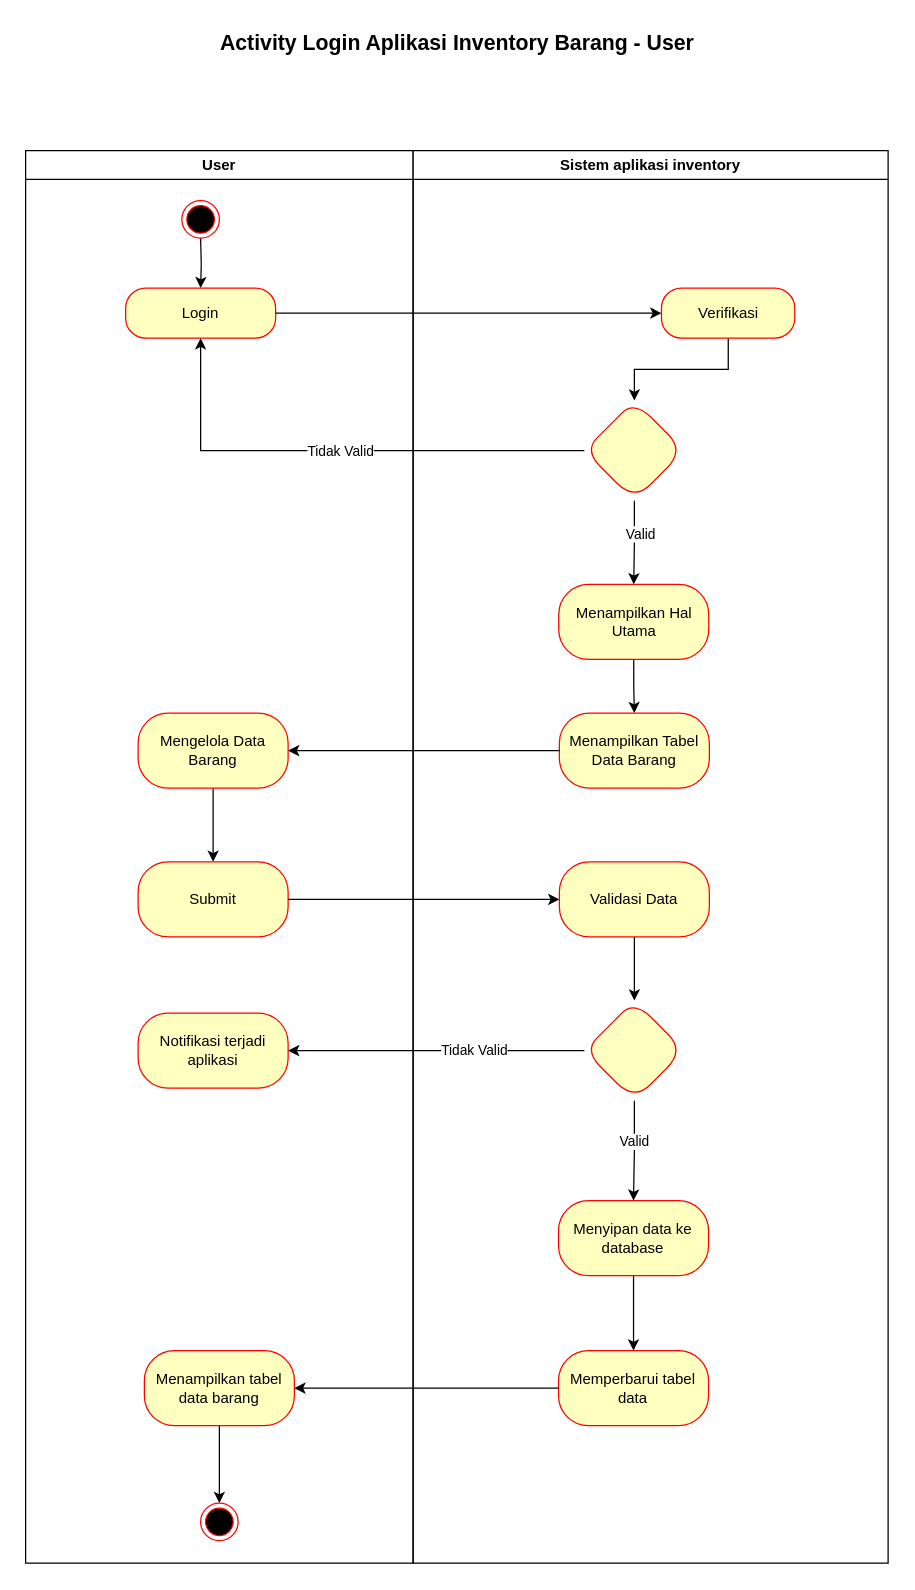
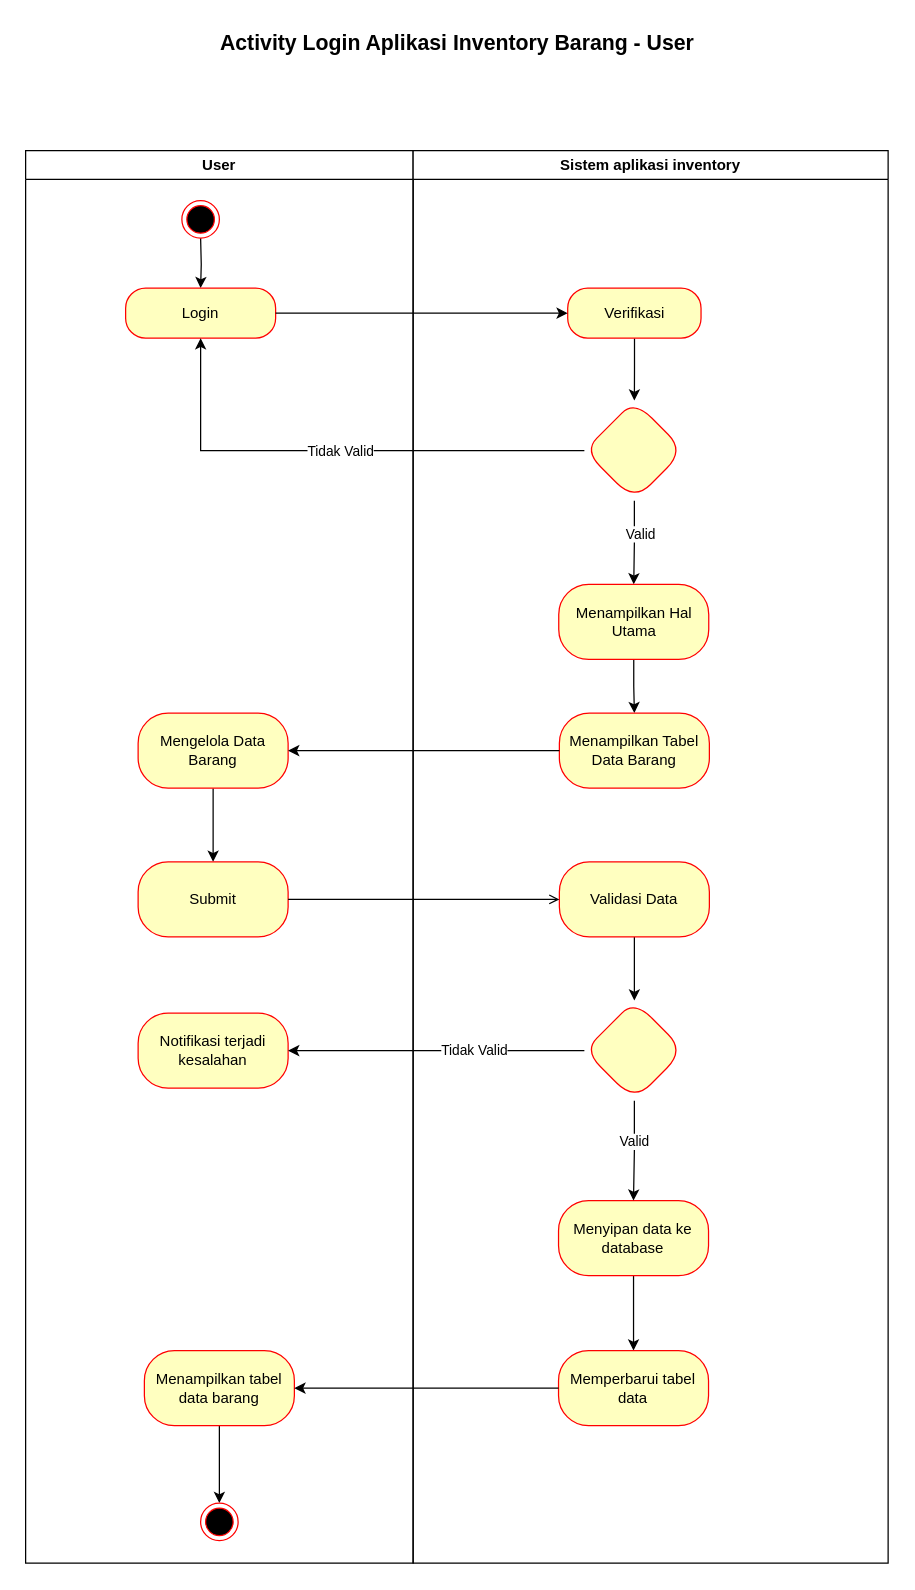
  <mxCell id="0" />
  <mxCell id="1" parent="0" />
  <mxCell id="2" value="User" style="swimlane;whiteSpace=wrap;html=1;startSize=23;" parent="1" vertex="1"><mxGeometry x="20" y="120" width="310" height="1130" as="geometry" /></mxCell>
  <mxCell id="3" style="edgeStyle=orthogonalEdgeStyle;rounded=0;orthogonalLoop=1;jettySize=auto;html=1;exitX=0.5;exitY=1;exitDx=0;exitDy=0;entryX=0.5;entryY=0;entryDx=0;entryDy=0;" parent="2" target="5" edge="1"><mxGeometry relative="1" as="geometry"><mxPoint x="140" y="70" as="sourcePoint" /></mxGeometry></mxCell>
  <mxCell id="4" value="" style="ellipse;html=1;shape=endState;fillColor=#000000;strokeColor=#ff0000;" parent="2" vertex="1"><mxGeometry x="125" y="40" width="30" height="30" as="geometry" /></mxCell>
  <mxCell id="5" value="Login" style="rounded=1;whiteSpace=wrap;html=1;arcSize=40;fontColor=#000000;fillColor=#ffffc0;strokeColor=#ff0000;" parent="2" vertex="1"><mxGeometry x="80" y="110" width="120" height="40" as="geometry" /></mxCell>
  <mxCell id="6" style="edgeStyle=orthogonalEdgeStyle;rounded=0;orthogonalLoop=1;jettySize=auto;html=1;entryX=0.5;entryY=0;entryDx=0;entryDy=0;" parent="2" source="7" target="8" edge="1"><mxGeometry relative="1" as="geometry" /></mxCell>
  <mxCell id="7" value="Mengelola Data Barang" style="whiteSpace=wrap;html=1;fillColor=#ffffc0;strokeColor=#ff0000;fontColor=#000000;rounded=1;arcSize=40;" parent="2" vertex="1"><mxGeometry x="90" y="450" width="120" height="60" as="geometry" /></mxCell>
  <mxCell id="8" value="Submit" style="whiteSpace=wrap;html=1;fillColor=#ffffc0;strokeColor=#ff0000;fontColor=#000000;rounded=1;arcSize=40;" parent="2" vertex="1"><mxGeometry x="90" y="569" width="120" height="60" as="geometry" /></mxCell>
  <mxCell id="9" style="edgeStyle=orthogonalEdgeStyle;rounded=0;orthogonalLoop=1;jettySize=auto;html=1;entryX=0.5;entryY=0;entryDx=0;entryDy=0;" parent="2" source="10" target="11" edge="1"><mxGeometry relative="1" as="geometry" /></mxCell>
  <mxCell id="10" value="Menampilkan tabel data barang" style="whiteSpace=wrap;html=1;fillColor=#ffffc0;strokeColor=#ff0000;fontColor=#000000;rounded=1;arcSize=40;" parent="2" vertex="1"><mxGeometry x="95" y="960" width="120" height="60" as="geometry" /></mxCell>
  <mxCell id="11" value="" style="ellipse;html=1;shape=endState;fillColor=#000000;strokeColor=#ff0000;" parent="2" vertex="1"><mxGeometry x="140" y="1082" width="30" height="30" as="geometry" /></mxCell>
- <mxCell id="12" value="Notifikasi terjadi aplikasi" style="whiteSpace=wrap;html=1;fillColor=#ffffc0;strokeColor=#ff0000;fontColor=#000000;rounded=1;arcSize=40;" vertex="1" parent="2"><mxGeometry x="90" y="690" width="120" height="60" as="geometry" /></mxCell>
+ <mxCell id="12" value="Notifikasi terjadi kesalahan" style="whiteSpace=wrap;html=1;fillColor=#ffffc0;strokeColor=#ff0000;fontColor=#000000;rounded=1;arcSize=40;" vertex="1" parent="2"><mxGeometry x="90" y="690" width="120" height="60" as="geometry" /></mxCell>
  <mxCell id="13" value="Sistem aplikasi inventory" style="swimlane;whiteSpace=wrap;html=1;" parent="1" vertex="1"><mxGeometry x="330" y="120" width="380" height="1130" as="geometry" /></mxCell>
  <mxCell id="14" value="" style="edgeStyle=orthogonalEdgeStyle;rounded=0;orthogonalLoop=1;jettySize=auto;html=1;" parent="13" source="16" target="20" edge="1"><mxGeometry relative="1" as="geometry" /></mxCell>
  <mxCell id="15" value="Valid" style="edgeLabel;html=1;align=center;verticalAlign=middle;resizable=0;points=[];" parent="14" vertex="1" connectable="0"><mxGeometry x="-0.219" y="4" relative="1" as="geometry"><mxPoint as="offset" /></mxGeometry></mxCell>
  <mxCell id="16" value="" style="rhombus;whiteSpace=wrap;html=1;fillColor=#ffffc0;strokeColor=#ff0000;fontColor=#000000;rounded=1;arcSize=40;" parent="13" vertex="1"><mxGeometry x="137" y="200" width="80" height="80" as="geometry" /></mxCell>
  <mxCell id="17" value="" style="edgeStyle=orthogonalEdgeStyle;rounded=0;orthogonalLoop=1;jettySize=auto;html=1;" parent="13" source="18" target="16" edge="1"><mxGeometry relative="1" as="geometry" /></mxCell>
- <mxCell id="18" value="Verifikasi" style="whiteSpace=wrap;html=1;fillColor=#ffffc0;strokeColor=#ff0000;fontColor=#000000;rounded=1;arcSize=40;" parent="13" vertex="1"><mxGeometry x="198.66" y="110" width="106.67" height="40" as="geometry" /></mxCell>
+ <mxCell id="18" value="Verifikasi" style="whiteSpace=wrap;html=1;fillColor=#ffffc0;strokeColor=#ff0000;fontColor=#000000;rounded=1;arcSize=40;" parent="13" vertex="1"><mxGeometry x="123.66" y="110" width="106.67" height="40" as="geometry" /></mxCell>
  <mxCell id="19" style="edgeStyle=orthogonalEdgeStyle;rounded=0;orthogonalLoop=1;jettySize=auto;html=1;entryX=0.5;entryY=0;entryDx=0;entryDy=0;" parent="13" source="20" target="21" edge="1"><mxGeometry relative="1" as="geometry" /></mxCell>
  <mxCell id="20" value="Menampilkan Hal Utama" style="whiteSpace=wrap;html=1;fillColor=#ffffc0;strokeColor=#ff0000;fontColor=#000000;rounded=1;arcSize=40;" parent="13" vertex="1"><mxGeometry x="116.5" y="347" width="120" height="60" as="geometry" /></mxCell>
  <mxCell id="21" value="Menampilkan Tabel Data Barang" style="whiteSpace=wrap;html=1;fillColor=#ffffc0;strokeColor=#ff0000;fontColor=#000000;rounded=1;arcSize=40;" parent="13" vertex="1"><mxGeometry x="117" y="450" width="120" height="60" as="geometry" /></mxCell>
  <mxCell id="22" style="edgeStyle=orthogonalEdgeStyle;rounded=0;orthogonalLoop=1;jettySize=auto;html=1;entryX=0.5;entryY=0;entryDx=0;entryDy=0;" edge="1" parent="13" source="23" target="28"><mxGeometry relative="1" as="geometry" /></mxCell>
  <mxCell id="23" value="Validasi Data" style="whiteSpace=wrap;html=1;fillColor=#ffffc0;strokeColor=#ff0000;fontColor=#000000;rounded=1;arcSize=40;" parent="13" vertex="1"><mxGeometry x="117" y="569" width="120" height="60" as="geometry" /></mxCell>
  <mxCell id="24" style="edgeStyle=orthogonalEdgeStyle;rounded=0;orthogonalLoop=1;jettySize=auto;html=1;entryX=0.5;entryY=0;entryDx=0;entryDy=0;" edge="1" parent="13" source="25" target="29"><mxGeometry relative="1" as="geometry" /></mxCell>
  <mxCell id="25" value="Menyipan data ke database" style="whiteSpace=wrap;html=1;fillColor=#ffffc0;strokeColor=#ff0000;fontColor=#000000;rounded=1;arcSize=40;" parent="13" vertex="1"><mxGeometry x="116.33" y="840" width="120" height="60" as="geometry" /></mxCell>
  <mxCell id="26" style="edgeStyle=orthogonalEdgeStyle;rounded=0;orthogonalLoop=1;jettySize=auto;html=1;" edge="1" parent="13" source="28" target="25"><mxGeometry relative="1" as="geometry" /></mxCell>
  <mxCell id="27" value="Valid" style="edgeLabel;html=1;align=center;verticalAlign=middle;resizable=0;points=[];" vertex="1" connectable="0" parent="26"><mxGeometry x="-0.207" y="-1" relative="1" as="geometry"><mxPoint as="offset" /></mxGeometry></mxCell>
  <mxCell id="28" value="" style="rhombus;whiteSpace=wrap;html=1;fillColor=#ffffc0;strokeColor=#ff0000;fontColor=#000000;rounded=1;arcSize=40;" vertex="1" parent="13"><mxGeometry x="137" y="680" width="80" height="80" as="geometry" /></mxCell>
  <mxCell id="29" value="Memperbarui tabel data" style="whiteSpace=wrap;html=1;fillColor=#ffffc0;strokeColor=#ff0000;fontColor=#000000;rounded=1;arcSize=40;" vertex="1" parent="13"><mxGeometry x="116.33" y="960" width="120" height="60" as="geometry" /></mxCell>
  <mxCell id="30" value="" style="edgeStyle=orthogonalEdgeStyle;rounded=0;orthogonalLoop=1;jettySize=auto;html=1;exitX=1;exitY=0.5;exitDx=0;exitDy=0;entryX=0;entryY=0.5;entryDx=0;entryDy=0;" parent="1" source="5" target="18" edge="1"><mxGeometry relative="1" as="geometry"><mxPoint x="249" y="250" as="sourcePoint" /><mxPoint x="426.5" y="250" as="targetPoint" /></mxGeometry></mxCell>
  <mxCell id="31" value="" style="edgeStyle=orthogonalEdgeStyle;rounded=0;orthogonalLoop=1;jettySize=auto;html=1;entryX=0.5;entryY=1;entryDx=0;entryDy=0;" parent="1" source="16" target="5" edge="1"><mxGeometry relative="1" as="geometry"><mxPoint x="250" y="360" as="targetPoint" /></mxGeometry></mxCell>
  <mxCell id="32" value="Tidak Valid" style="edgeLabel;html=1;align=center;verticalAlign=middle;resizable=0;points=[];" parent="31" vertex="1" connectable="0"><mxGeometry x="-0.149" relative="1" as="geometry"><mxPoint x="-27" as="offset" /></mxGeometry></mxCell>
  <mxCell id="33" value="Activity Login Aplikasi Inventory Barang - User" style="text;html=1;align=center;verticalAlign=middle;resizable=0;points=[];autosize=1;strokeColor=none;fillColor=none;fontStyle=1;fontSize=17;" parent="1" vertex="1"><mxGeometry x="170" y="20" width="390" height="30" as="geometry" /></mxCell>
  <mxCell id="34" style="edgeStyle=orthogonalEdgeStyle;rounded=0;orthogonalLoop=1;jettySize=auto;html=1;entryX=1;entryY=0.5;entryDx=0;entryDy=0;" parent="1" source="21" target="7" edge="1"><mxGeometry relative="1" as="geometry" /></mxCell>
- <mxCell id="35" style="edgeStyle=orthogonalEdgeStyle;rounded=0;orthogonalLoop=1;jettySize=auto;html=1;entryX=0;entryY=0.5;entryDx=0;entryDy=0;" parent="1" source="8" target="23" edge="1"><mxGeometry relative="1" as="geometry" /></mxCell>
+ <mxCell id="35" style="edgeStyle=orthogonalEdgeStyle;rounded=0;orthogonalLoop=1;jettySize=auto;html=1;entryX=0;entryY=0.5;entryDx=0;entryDy=0;endArrow=open;" parent="1" source="8" target="23" edge="1"><mxGeometry relative="1" as="geometry" /></mxCell>
  <mxCell id="36" style="edgeStyle=orthogonalEdgeStyle;rounded=0;orthogonalLoop=1;jettySize=auto;html=1;entryX=1;entryY=0.5;entryDx=0;entryDy=0;" edge="1" parent="1" source="28" target="12"><mxGeometry relative="1" as="geometry" /></mxCell>
  <mxCell id="37" value="Tidak Valid" style="edgeLabel;html=1;align=center;verticalAlign=middle;resizable=0;points=[];" vertex="1" connectable="0" parent="36"><mxGeometry x="-0.249" y="-1" relative="1" as="geometry"><mxPoint as="offset" /></mxGeometry></mxCell>
  <mxCell id="38" style="edgeStyle=orthogonalEdgeStyle;rounded=0;orthogonalLoop=1;jettySize=auto;html=1;entryX=1;entryY=0.5;entryDx=0;entryDy=0;" edge="1" parent="1" source="29" target="10"><mxGeometry relative="1" as="geometry" /></mxCell>
